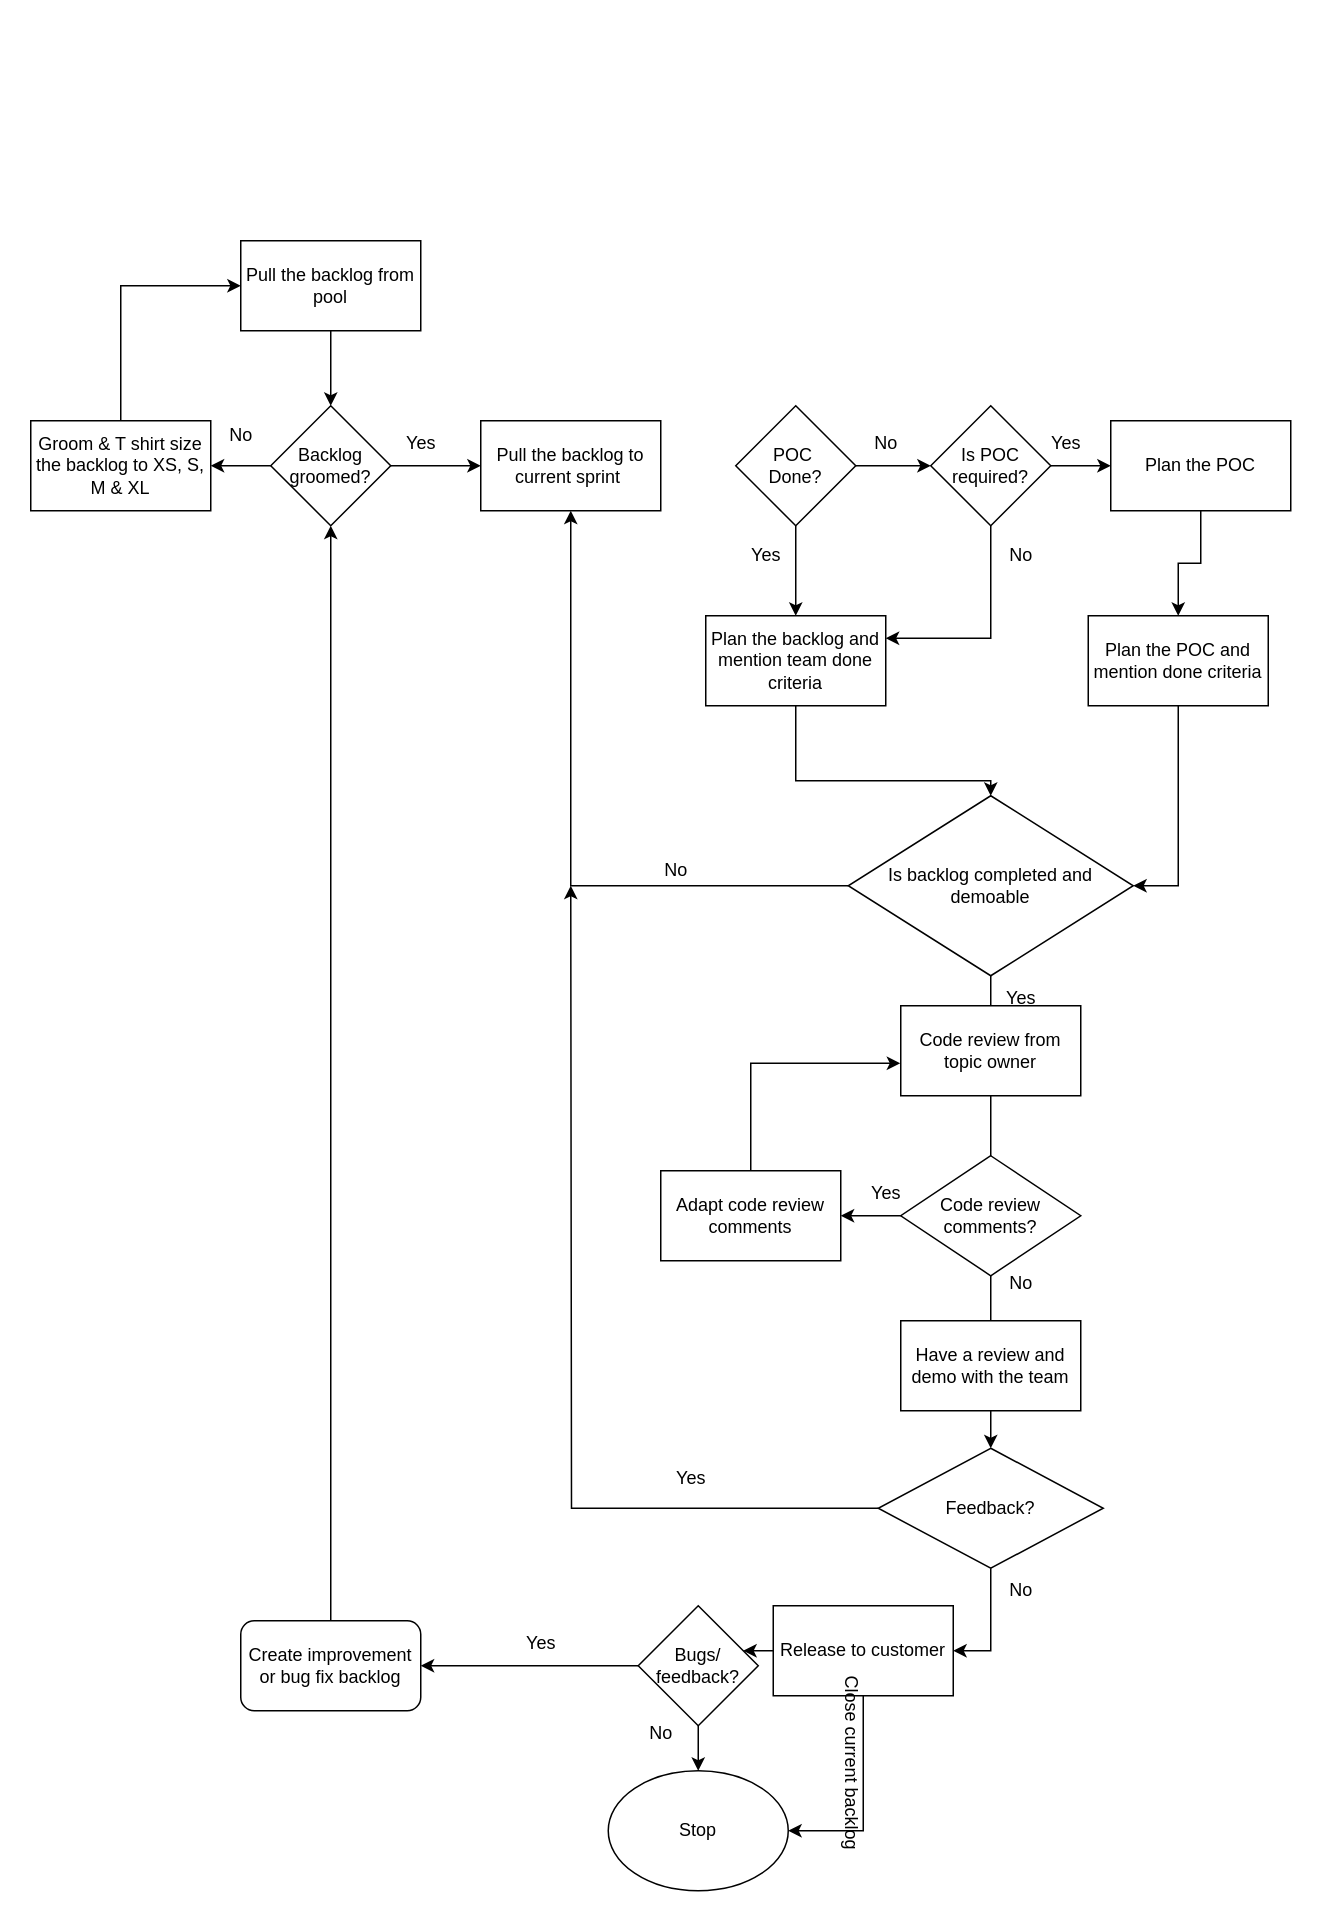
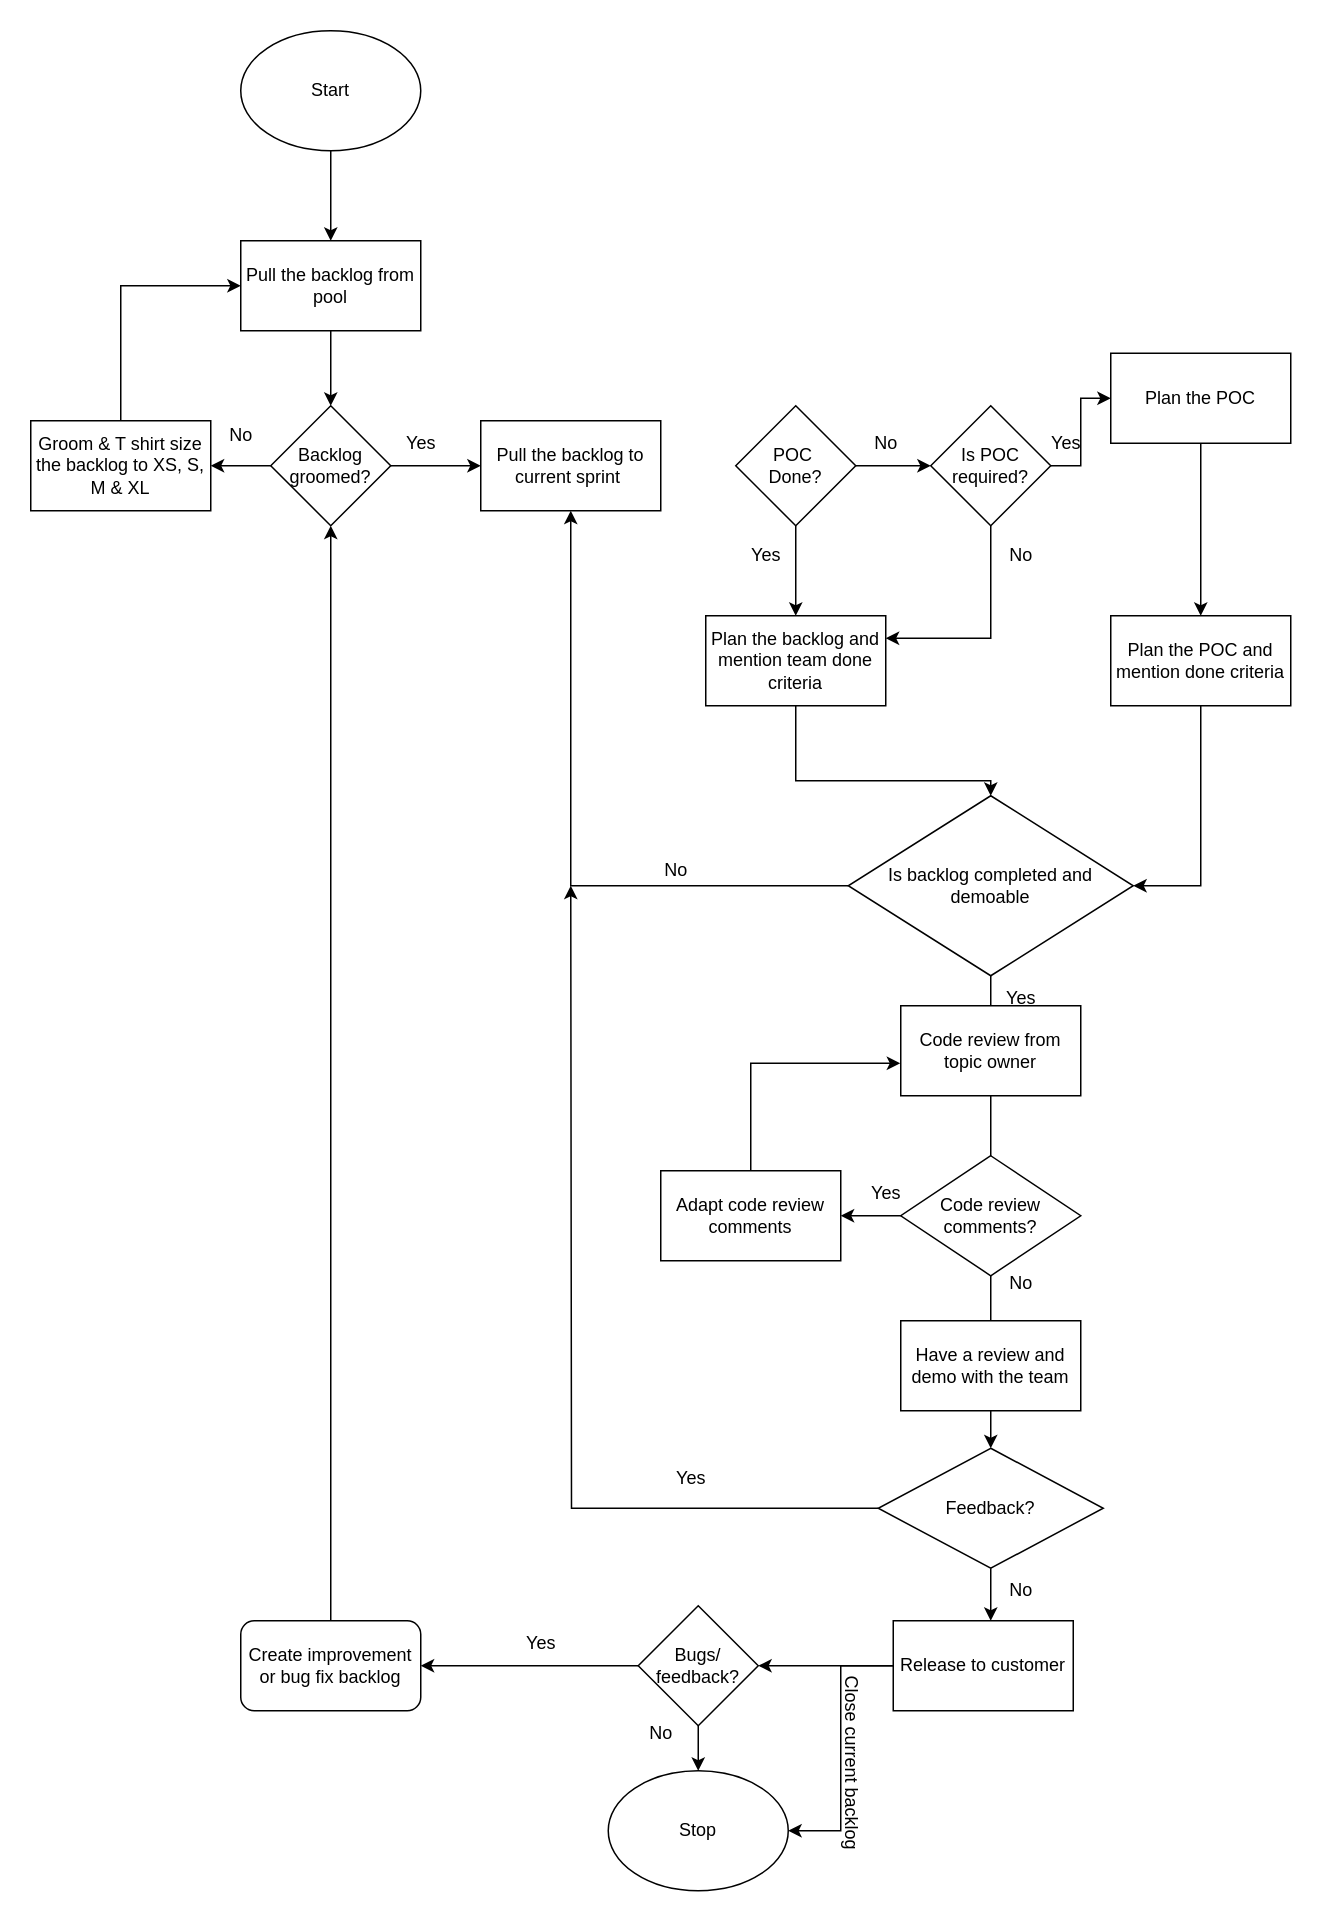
  <mxCell id="0" />
  <mxCell id="1" parent="0" />
+ <mxCell id="2" style="edgeStyle=orthogonalEdgeStyle;rounded=0;orthogonalLoop=1;jettySize=auto;html=1;" edge="1" parent="1" source="3" target="5"><mxGeometry relative="1" as="geometry" /></mxCell>
+ <mxCell id="3" value="Start" style="ellipse;whiteSpace=wrap;html=1;" vertex="1" parent="1"><mxGeometry x="160" y="20" width="120" height="80" as="geometry" /></mxCell>
  <mxCell id="4" style="edgeStyle=orthogonalEdgeStyle;rounded=0;orthogonalLoop=1;jettySize=auto;html=1;" edge="1" parent="1" source="5" target="8"><mxGeometry relative="1" as="geometry" /></mxCell>
  <mxCell id="5" value="Pull the backlog from pool" style="rounded=0;whiteSpace=wrap;html=1;" vertex="1" parent="1"><mxGeometry x="160" y="160" width="120" height="60" as="geometry" /></mxCell>
  <mxCell id="6" value="" style="edgeStyle=orthogonalEdgeStyle;rounded=0;orthogonalLoop=1;jettySize=auto;html=1;" edge="1" parent="1" source="8" target="9"><mxGeometry relative="1" as="geometry" /></mxCell>
  <mxCell id="7" style="edgeStyle=orthogonalEdgeStyle;rounded=0;orthogonalLoop=1;jettySize=auto;html=1;" edge="1" parent="1" source="8" target="11"><mxGeometry relative="1" as="geometry" /></mxCell>
  <mxCell id="8" value="Backlog groomed?" style="rhombus;whiteSpace=wrap;html=1;" vertex="1" parent="1"><mxGeometry x="180" y="270" width="80" height="80" as="geometry" /></mxCell>
  <mxCell id="9" value="Pull the backlog to current sprint&amp;nbsp;" style="whiteSpace=wrap;html=1;" vertex="1" parent="1"><mxGeometry x="320" y="280" width="120" height="60" as="geometry" /></mxCell>
  <mxCell id="10" style="edgeStyle=orthogonalEdgeStyle;rounded=0;orthogonalLoop=1;jettySize=auto;html=1;entryX=0;entryY=0.5;entryDx=0;entryDy=0;" edge="1" parent="1" source="11" target="5"><mxGeometry relative="1" as="geometry"><Array as="points"><mxPoint x="80" y="190" /></Array></mxGeometry></mxCell>
  <mxCell id="11" value="Groom &amp;amp; T shirt size the backlog to XS, S, M &amp;amp; XL" style="whiteSpace=wrap;html=1;" vertex="1" parent="1"><mxGeometry y="280" width="120" height="60" as="geometry" x="20" /></mxCell>
  <mxCell id="12" value="No" style="text;html=1;align=center;verticalAlign=middle;resizable=0;points=[];autosize=1;strokeColor=none;fillColor=none;" vertex="1" parent="1"><mxGeometry x="140" y="275" width="40" height="30" as="geometry" /></mxCell>
  <mxCell id="13" value="Yes" style="text;html=1;align=center;verticalAlign=middle;resizable=0;points=[];autosize=1;strokeColor=none;fillColor=none;" vertex="1" parent="1"><mxGeometry x="260" y="280" width="40" height="30" as="geometry" /></mxCell>
  <mxCell id="14" style="edgeStyle=orthogonalEdgeStyle;rounded=0;orthogonalLoop=1;jettySize=auto;html=1;entryX=0;entryY=0.5;entryDx=0;entryDy=0;" edge="1" parent="1" source="16" target="19"><mxGeometry relative="1" as="geometry" /></mxCell>
  <mxCell id="15" value="" style="edgeStyle=orthogonalEdgeStyle;rounded=0;orthogonalLoop=1;jettySize=auto;html=1;" edge="1" parent="1" source="16" target="25"><mxGeometry relative="1" as="geometry" /></mxCell>
  <mxCell id="16" value="POC&amp;nbsp;&lt;br&gt;Done?" style="rhombus;whiteSpace=wrap;html=1;" vertex="1" parent="1"><mxGeometry x="490" y="270" width="80" height="80" as="geometry" /></mxCell>
  <mxCell id="17" value="" style="edgeStyle=orthogonalEdgeStyle;rounded=0;orthogonalLoop=1;jettySize=auto;html=1;" edge="1" parent="1" source="19" target="21"><mxGeometry relative="1" as="geometry" /></mxCell>
  <mxCell id="18" style="edgeStyle=orthogonalEdgeStyle;rounded=0;orthogonalLoop=1;jettySize=auto;html=1;entryX=1;entryY=0.25;entryDx=0;entryDy=0;" edge="1" parent="1" source="19" target="25"><mxGeometry relative="1" as="geometry"><Array as="points"><mxPoint x="660" y="425" /></Array></mxGeometry></mxCell>
  <mxCell id="19" value="Is POC required?" style="rhombus;whiteSpace=wrap;html=1;" vertex="1" parent="1"><mxGeometry x="620" y="270" width="80" height="80" as="geometry" /></mxCell>
  <mxCell id="20" value="" style="edgeStyle=orthogonalEdgeStyle;rounded=0;orthogonalLoop=1;jettySize=auto;html=1;" edge="1" parent="1" source="21" target="29"><mxGeometry relative="1" as="geometry" /></mxCell>
- <mxCell id="21" value="Plan the POC" style="rounded=0;whiteSpace=wrap;html=1;" vertex="1" parent="1"><mxGeometry x="740" y="280" width="120" height="60" as="geometry" /></mxCell>
+ <mxCell id="21" value="Plan the POC" style="rounded=0;whiteSpace=wrap;html=1;" vertex="1" parent="1"><mxGeometry x="740" y="235" width="120" height="60" as="geometry" /></mxCell>
  <mxCell id="22" value="No" style="text;html=1;align=center;verticalAlign=middle;resizable=0;points=[];autosize=1;strokeColor=none;fillColor=none;" vertex="1" parent="1"><mxGeometry x="570" y="280" width="40" height="30" as="geometry" /></mxCell>
  <mxCell id="23" value="Yes" style="text;html=1;align=center;verticalAlign=middle;resizable=0;points=[];autosize=1;strokeColor=none;fillColor=none;" vertex="1" parent="1"><mxGeometry x="690" y="280" width="40" height="30" as="geometry" /></mxCell>
  <mxCell id="24" style="edgeStyle=orthogonalEdgeStyle;rounded=0;orthogonalLoop=1;jettySize=auto;html=1;" edge="1" parent="1" source="25" target="32"><mxGeometry relative="1" as="geometry"><Array as="points"><mxPoint x="530" y="520" /><mxPoint x="660" y="520" /></Array></mxGeometry></mxCell>
  <mxCell id="25" value="Plan the backlog and mention team done criteria" style="whiteSpace=wrap;html=1;" vertex="1" parent="1"><mxGeometry x="470" y="410" width="120" height="60" as="geometry" /></mxCell>
  <mxCell id="26" value="Yes" style="text;html=1;align=center;verticalAlign=middle;resizable=0;points=[];autosize=1;strokeColor=none;fillColor=none;" vertex="1" parent="1"><mxGeometry x="490" y="355" width="40" height="30" as="geometry" /></mxCell>
  <mxCell id="27" value="No" style="text;html=1;align=center;verticalAlign=middle;resizable=0;points=[];autosize=1;strokeColor=none;fillColor=none;" vertex="1" parent="1"><mxGeometry x="660" y="355" width="40" height="30" as="geometry" /></mxCell>
  <mxCell id="28" style="edgeStyle=orthogonalEdgeStyle;rounded=0;orthogonalLoop=1;jettySize=auto;html=1;entryX=1;entryY=0.5;entryDx=0;entryDy=0;" edge="1" parent="1" source="29" target="32"><mxGeometry relative="1" as="geometry" /></mxCell>
- <mxCell id="29" value="Plan the POC and mention done criteria" style="whiteSpace=wrap;html=1;rounded=0;" vertex="1" parent="1"><mxGeometry x="725" y="410" width="120" height="60" as="geometry" /></mxCell>
+ <mxCell id="29" value="Plan the POC and mention done criteria" style="whiteSpace=wrap;html=1;rounded=0;" vertex="1" parent="1"><mxGeometry x="740" y="410" width="120" height="60" as="geometry" /></mxCell>
  <mxCell id="30" style="edgeStyle=orthogonalEdgeStyle;rounded=0;orthogonalLoop=1;jettySize=auto;html=1;entryX=0.5;entryY=1;entryDx=0;entryDy=0;" edge="1" parent="1" source="32" target="9"><mxGeometry relative="1" as="geometry"><mxPoint x="380" y="430" as="targetPoint" /><Array as="points"><mxPoint x="380" y="590" /></Array></mxGeometry></mxCell>
  <mxCell id="31" style="edgeStyle=orthogonalEdgeStyle;rounded=0;orthogonalLoop=1;jettySize=auto;html=1;entryX=0.5;entryY=0;entryDx=0;entryDy=0;" edge="1" parent="1" source="32" target="35"><mxGeometry relative="1" as="geometry"><Array as="points"><mxPoint x="660" y="890" /></Array></mxGeometry></mxCell>
  <mxCell id="32" value="Is backlog completed and demoable" style="rhombus;whiteSpace=wrap;html=1;" vertex="1" parent="1"><mxGeometry x="565" y="530" width="190" height="120" as="geometry" /></mxCell>
  <mxCell id="33" value="No" style="text;html=1;align=center;verticalAlign=middle;resizable=0;points=[];autosize=1;strokeColor=none;fillColor=none;" vertex="1" parent="1"><mxGeometry x="430" y="565" width="40" height="30" as="geometry" /></mxCell>
  <mxCell id="34" value="" style="edgeStyle=orthogonalEdgeStyle;rounded=0;orthogonalLoop=1;jettySize=auto;html=1;" edge="1" parent="1" source="35" target="38"><mxGeometry relative="1" as="geometry"><Array as="points"><mxPoint x="670" y="970" /><mxPoint x="670" y="970" /></Array></mxGeometry></mxCell>
  <mxCell id="35" value="Have a review and demo with the team" style="whiteSpace=wrap;html=1;" vertex="1" parent="1"><mxGeometry x="600" y="880" width="120" height="60" as="geometry" /></mxCell>
  <mxCell id="36" style="edgeStyle=orthogonalEdgeStyle;rounded=0;orthogonalLoop=1;jettySize=auto;html=1;" edge="1" parent="1" source="38"><mxGeometry relative="1" as="geometry"><mxPoint x="380" y="590" as="targetPoint" /></mxGeometry></mxCell>
  <mxCell id="37" value="" style="edgeStyle=orthogonalEdgeStyle;rounded=0;orthogonalLoop=1;jettySize=auto;html=1;" edge="1" parent="1" source="38" target="43"><mxGeometry relative="1" as="geometry"><Array as="points"><mxPoint x="660" y="1080" /><mxPoint x="660" y="1080" /></Array></mxGeometry></mxCell>
  <mxCell id="38" value="Feedback?" style="rhombus;whiteSpace=wrap;html=1;" vertex="1" parent="1"><mxGeometry x="585" y="965" width="150" height="80" as="geometry" /></mxCell>
  <mxCell id="39" value="Yes" style="text;html=1;align=center;verticalAlign=middle;resizable=0;points=[];autosize=1;strokeColor=none;fillColor=none;" vertex="1" parent="1"><mxGeometry x="440" y="970" width="40" height="30" as="geometry" /></mxCell>
  <mxCell id="40" value="Yes" style="text;html=1;align=center;verticalAlign=middle;resizable=0;points=[];autosize=1;strokeColor=none;fillColor=none;" vertex="1" parent="1"><mxGeometry x="660" y="650" width="40" height="30" as="geometry" /></mxCell>
  <mxCell id="41" value="" style="edgeStyle=orthogonalEdgeStyle;rounded=0;orthogonalLoop=1;jettySize=auto;html=1;" edge="1" parent="1" source="43" target="46"><mxGeometry relative="1" as="geometry"><Array as="points"><mxPoint x="580" y="1110" /><mxPoint x="580" y="1110" /></Array></mxGeometry></mxCell>
  <mxCell id="42" style="edgeStyle=orthogonalEdgeStyle;rounded=0;orthogonalLoop=1;jettySize=auto;html=1;entryX=1;entryY=0.5;entryDx=0;entryDy=0;" edge="1" parent="1" source="43" target="50"><mxGeometry relative="1" as="geometry" /></mxCell>
- <mxCell id="43" value="Release to customer" style="rounded=0;whiteSpace=wrap;html=1;" vertex="1" parent="1"><mxGeometry x="515" y="1070" width="120" height="60" as="geometry" /></mxCell>
+ <mxCell id="43" value="Release to customer" style="rounded=0;whiteSpace=wrap;html=1;" vertex="1" parent="1"><mxGeometry x="595" y="1080" width="120" height="60" as="geometry" /></mxCell>
  <mxCell id="44" style="edgeStyle=orthogonalEdgeStyle;rounded=0;orthogonalLoop=1;jettySize=auto;html=1;" edge="1" parent="1" source="46" target="49"><mxGeometry relative="1" as="geometry"><mxPoint x="400" y="975" as="targetPoint" /></mxGeometry></mxCell>
  <mxCell id="45" value="" style="edgeStyle=orthogonalEdgeStyle;rounded=0;orthogonalLoop=1;jettySize=auto;html=1;" edge="1" parent="1" source="46" target="50"><mxGeometry relative="1" as="geometry" /></mxCell>
  <mxCell id="46" value="Bugs/&lt;br&gt;feedback?" style="rhombus;whiteSpace=wrap;html=1;rounded=0;" vertex="1" parent="1"><mxGeometry x="425" y="1070" width="80" height="80" as="geometry" /></mxCell>
  <mxCell id="47" value="Yes" style="text;html=1;align=center;verticalAlign=middle;resizable=0;points=[];autosize=1;strokeColor=none;fillColor=none;" vertex="1" parent="1"><mxGeometry x="340" y="1080" width="40" height="30" as="geometry" /></mxCell>
  <mxCell id="48" style="edgeStyle=orthogonalEdgeStyle;rounded=0;orthogonalLoop=1;jettySize=auto;html=1;entryX=0.5;entryY=1;entryDx=0;entryDy=0;" edge="1" parent="1" source="49" target="8"><mxGeometry relative="1" as="geometry"><mxPoint x="210" y="590" as="targetPoint" /><Array as="points"><mxPoint x="220" y="990" /></Array></mxGeometry></mxCell>
  <mxCell id="49" value="Create improvement or bug fix backlog" style="whiteSpace=wrap;html=1;rounded=1;" vertex="1" parent="1"><mxGeometry x="160" y="1080" width="120" height="60" as="geometry" /></mxCell>
  <mxCell id="50" value="Stop" style="ellipse;whiteSpace=wrap;html=1;" vertex="1" parent="1"><mxGeometry x="405" y="1180" width="120" height="80" as="geometry" /></mxCell>
  <mxCell id="51" value="No" style="text;html=1;align=center;verticalAlign=middle;resizable=0;points=[];autosize=1;strokeColor=none;fillColor=none;" vertex="1" parent="1"><mxGeometry x="420" y="1140" width="40" height="30" as="geometry" /></mxCell>
  <mxCell id="52" value="No" style="text;html=1;align=center;verticalAlign=middle;resizable=0;points=[];autosize=1;strokeColor=none;fillColor=none;" vertex="1" parent="1"><mxGeometry x="660" y="1045" width="40" height="30" as="geometry" /></mxCell>
  <mxCell id="53" value="Code review from topic owner" style="rounded=0;whiteSpace=wrap;html=1;" vertex="1" parent="1"><mxGeometry x="600" y="670" width="120" height="60" as="geometry" /></mxCell>
  <mxCell id="54" value="" style="edgeStyle=orthogonalEdgeStyle;rounded=0;orthogonalLoop=1;jettySize=auto;html=1;" edge="1" parent="1" source="55" target="58"><mxGeometry relative="1" as="geometry" /></mxCell>
  <mxCell id="55" value="Code review comments?" style="rhombus;whiteSpace=wrap;html=1;" vertex="1" parent="1"><mxGeometry x="600" y="770" width="120" height="80" as="geometry" /></mxCell>
  <mxCell id="56" value="No" style="text;html=1;align=center;verticalAlign=middle;resizable=0;points=[];autosize=1;strokeColor=none;fillColor=none;" vertex="1" parent="1"><mxGeometry x="660" y="840" width="40" height="30" as="geometry" /></mxCell>
  <mxCell id="57" style="edgeStyle=orthogonalEdgeStyle;rounded=0;orthogonalLoop=1;jettySize=auto;html=1;entryX=-0.003;entryY=0.639;entryDx=0;entryDy=0;entryPerimeter=0;" edge="1" parent="1" source="58" target="53"><mxGeometry relative="1" as="geometry"><Array as="points"><mxPoint x="500" y="708" /></Array></mxGeometry></mxCell>
  <mxCell id="58" value="Adapt code review comments" style="whiteSpace=wrap;html=1;" vertex="1" parent="1"><mxGeometry x="440" y="780" width="120" height="60" as="geometry" /></mxCell>
  <mxCell id="59" value="Yes" style="text;html=1;align=center;verticalAlign=middle;resizable=0;points=[];autosize=1;strokeColor=none;fillColor=none;" vertex="1" parent="1"><mxGeometry x="570" y="780" width="40" height="30" as="geometry" /></mxCell>
  <mxCell id="60" value="Close current backlog" style="text;html=1;strokeColor=none;fillColor=none;align=center;verticalAlign=middle;whiteSpace=wrap;rounded=0;rotation=90;" vertex="1" parent="1"><mxGeometry x="505" y="1160" width="125" height="30" as="geometry" /></mxCell>
